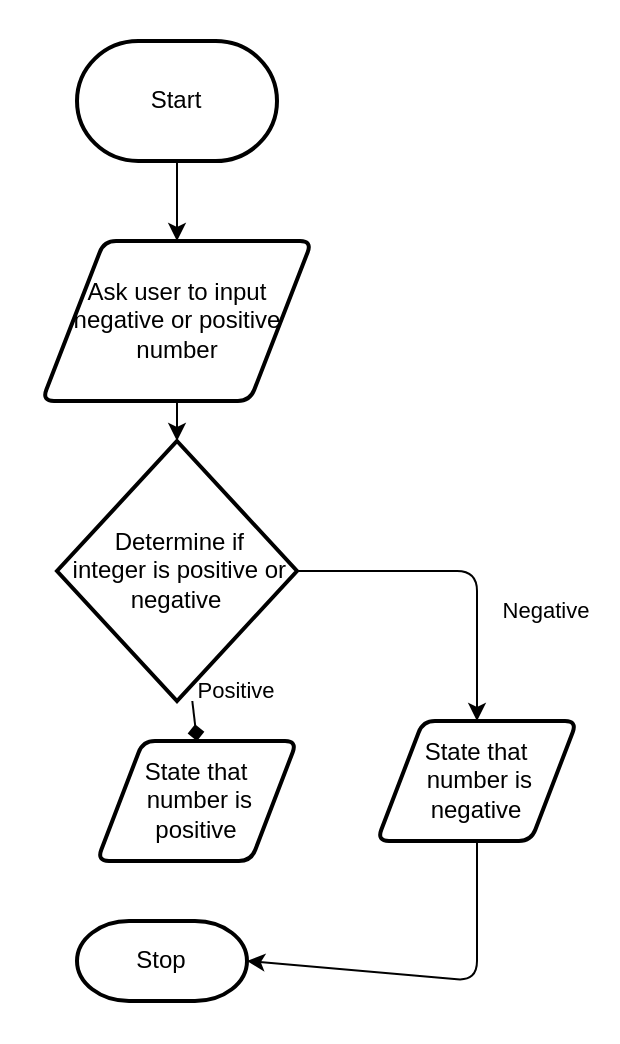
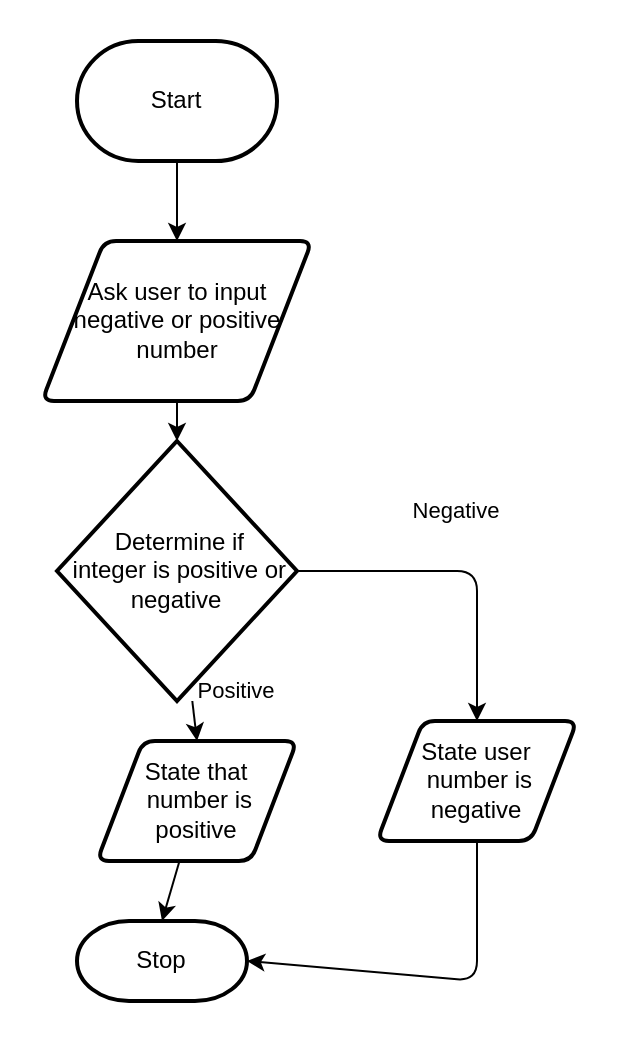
  <mxCell id="0" />
  <mxCell id="1" parent="0" />
  <mxCell id="2" style="edgeStyle=none;html=1;entryX=0.5;entryY=0;entryDx=0;entryDy=0;" edge="1" parent="1" source="3"><mxGeometry relative="1" as="geometry"><mxPoint x="88" y="120" as="targetPoint" /></mxGeometry></mxCell>
  <mxCell id="3" value="Start" style="strokeWidth=2;html=1;shape=mxgraph.flowchart.terminator;whiteSpace=wrap;" vertex="1" parent="1"><mxGeometry x="38" y="20" width="100" height="60" as="geometry" /></mxCell>
  <mxCell id="4" style="edgeStyle=none;html=1;entryX=0.5;entryY=0;entryDx=0;entryDy=0;entryPerimeter=0;" edge="1" parent="1" target="7"><mxGeometry relative="1" as="geometry"><mxPoint x="88" y="200" as="sourcePoint" /></mxGeometry></mxCell>
  <mxCell id="5" style="edgeStyle=none;html=1;" edge="1" parent="1" source="7" target="9"><mxGeometry relative="1" as="geometry"><mxPoint x="238" y="430" as="targetPoint" /><Array as="points"><mxPoint x="238" y="285" /></Array></mxGeometry></mxCell>
- <mxCell id="6" style="edgeStyle=none;html=1;entryX=0.5;entryY=0;entryDx=0;entryDy=0;endArrow=diamond;" edge="1" parent="1" source="7" target="11"><mxGeometry relative="1" as="geometry" /></mxCell>
+ <mxCell id="6" style="edgeStyle=none;html=1;entryX=0.5;entryY=0;entryDx=0;entryDy=0;" edge="1" parent="1" source="7" target="11"><mxGeometry relative="1" as="geometry" /></mxCell>
  <mxCell id="7" value="&amp;nbsp;Determine if&lt;br&gt;&amp;nbsp;integer is positive or negative" style="strokeWidth=2;html=1;shape=mxgraph.flowchart.decision;whiteSpace=wrap;" vertex="1" parent="1"><mxGeometry x="28" y="220" width="120" height="130" as="geometry" /></mxCell>
  <mxCell id="8" style="edgeStyle=none;html=1;fontSize=11;entryX=1;entryY=0.5;entryDx=0;entryDy=0;entryPerimeter=0;" edge="1" parent="1" source="9" target="12"><mxGeometry relative="1" as="geometry"><mxPoint x="238" y="550" as="targetPoint" /><Array as="points"><mxPoint x="238" y="490" /></Array></mxGeometry></mxCell>
- <mxCell id="9" value="State that&lt;br&gt;&amp;nbsp;number is negative" style="shape=parallelogram;html=1;strokeWidth=2;perimeter=parallelogramPerimeter;whiteSpace=wrap;rounded=1;arcSize=12;size=0.23;" vertex="1" parent="1"><mxGeometry x="188" y="360" width="100" height="60" as="geometry" /></mxCell>
+ <mxCell id="9" value="State user&lt;br&gt;&amp;nbsp;number is negative" style="shape=parallelogram;html=1;strokeWidth=2;perimeter=parallelogramPerimeter;whiteSpace=wrap;rounded=1;arcSize=12;size=0.23;" vertex="1" parent="1"><mxGeometry x="188" y="360" width="100" height="60" as="geometry" /></mxCell>
+ <mxCell id="10" style="edgeStyle=none;html=1;entryX=0.5;entryY=0;entryDx=0;entryDy=0;entryPerimeter=0;fontSize=11;" edge="1" parent="1" source="11" target="12"><mxGeometry relative="1" as="geometry" /></mxCell>
  <mxCell id="11" value="State that&lt;br&gt;&amp;nbsp;number is positive" style="shape=parallelogram;html=1;strokeWidth=2;perimeter=parallelogramPerimeter;whiteSpace=wrap;rounded=1;arcSize=12;size=0.23;" vertex="1" parent="1"><mxGeometry x="48" y="370" width="100" height="60" as="geometry" /></mxCell>
  <mxCell id="12" value="Stop" style="strokeWidth=2;html=1;shape=mxgraph.flowchart.terminator;whiteSpace=wrap;" vertex="1" parent="1"><mxGeometry x="38" y="460" width="85" height="40" as="geometry" /></mxCell>
  <mxCell id="13" value="Positive" style="text;html=1;strokeColor=none;fillColor=none;align=center;verticalAlign=middle;whiteSpace=wrap;rounded=0;fontSize=11;" vertex="1" parent="1"><mxGeometry x="88" y="330" width="60" height="30" as="geometry" /></mxCell>
- <mxCell id="14" value="Negative" style="text;html=1;strokeColor=none;fillColor=none;align=center;verticalAlign=middle;whiteSpace=wrap;rounded=0;fontSize=11;" vertex="1" parent="1"><mxGeometry x="243" y="290" width="60" height="30" as="geometry" /></mxCell>
+ <mxCell id="14" value="Negative" style="text;html=1;strokeColor=none;fillColor=none;align=center;verticalAlign=middle;whiteSpace=wrap;rounded=0;fontSize=11;" vertex="1" parent="1"><mxGeometry x="198" y="240" width="60" height="30" as="geometry" /></mxCell>
  <mxCell id="15" value="Ask user to input negative or positive number" style="shape=parallelogram;html=1;strokeWidth=2;perimeter=parallelogramPerimeter;whiteSpace=wrap;rounded=1;arcSize=12;size=0.23;" vertex="1" parent="1"><mxGeometry x="20.5" y="120" width="135" height="80" as="geometry" /></mxCell>
